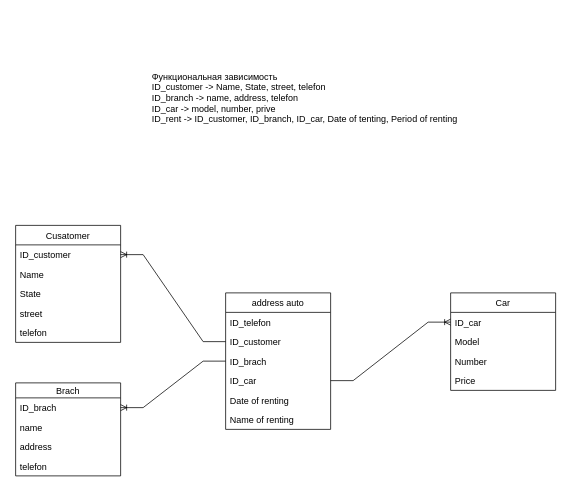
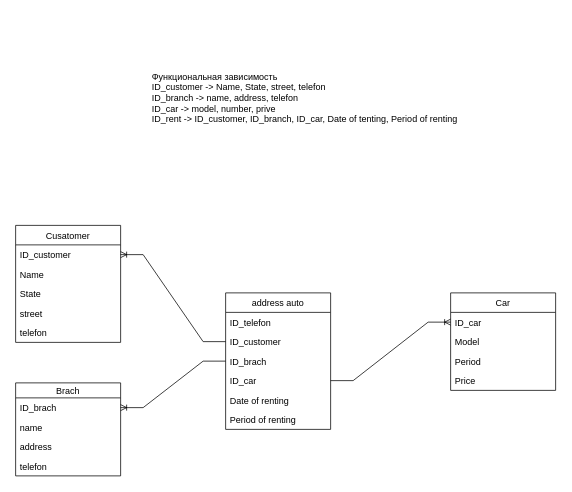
  <mxCell id="0" />
  <mxCell id="1" parent="0" />
  <mxCell id="2" value="Cusatomer" style="swimlane;fontStyle=0;childLayout=stackLayout;horizontal=1;startSize=26;fillColor=none;horizontalStack=0;resizeParent=1;resizeParentMax=0;resizeLast=0;collapsible=1;marginBottom=0;" vertex="1" parent="1"><mxGeometry x="20" y="300" width="140" height="156" as="geometry" /></mxCell>
  <mxCell id="3" value="ID_customer" style="text;strokeColor=none;fillColor=none;align=left;verticalAlign=top;spacingLeft=4;spacingRight=4;overflow=hidden;rotatable=0;points=[[0,0.5],[1,0.5]];portConstraint=eastwest;" vertex="1" parent="2"><mxGeometry y="26" width="140" height="26" as="geometry" /></mxCell>
  <mxCell id="4" value="Name" style="text;strokeColor=none;fillColor=none;align=left;verticalAlign=top;spacingLeft=4;spacingRight=4;overflow=hidden;rotatable=0;points=[[0,0.5],[1,0.5]];portConstraint=eastwest;" vertex="1" parent="2"><mxGeometry y="52" width="140" height="26" as="geometry" /></mxCell>
  <mxCell id="5" value="State" style="text;strokeColor=none;fillColor=none;align=left;verticalAlign=top;spacingLeft=4;spacingRight=4;overflow=hidden;rotatable=0;points=[[0,0.5],[1,0.5]];portConstraint=eastwest;" vertex="1" parent="2"><mxGeometry y="78" width="140" height="26" as="geometry" /></mxCell>
  <mxCell id="6" value="street" style="text;strokeColor=none;fillColor=none;align=left;verticalAlign=top;spacingLeft=4;spacingRight=4;overflow=hidden;rotatable=0;points=[[0,0.5],[1,0.5]];portConstraint=eastwest;" vertex="1" parent="2"><mxGeometry y="104" width="140" height="26" as="geometry" /></mxCell>
  <mxCell id="7" value="telefon" style="text;strokeColor=none;fillColor=none;align=left;verticalAlign=top;spacingLeft=4;spacingRight=4;overflow=hidden;rotatable=0;points=[[0,0.5],[1,0.5]];portConstraint=eastwest;" vertex="1" parent="2"><mxGeometry y="130" width="140" height="26" as="geometry" /></mxCell>
  <mxCell id="8" value="address auto" style="swimlane;fontStyle=0;childLayout=stackLayout;horizontal=1;startSize=26;fillColor=none;horizontalStack=0;resizeParent=1;resizeParentMax=0;resizeLast=0;collapsible=1;marginBottom=0;" vertex="1" parent="1"><mxGeometry x="300" y="390" width="140" height="182" as="geometry" /></mxCell>
  <mxCell id="9" value="ID_telefon" style="text;strokeColor=none;fillColor=none;align=left;verticalAlign=top;spacingLeft=4;spacingRight=4;overflow=hidden;rotatable=0;points=[[0,0.5],[1,0.5]];portConstraint=eastwest;" vertex="1" parent="8"><mxGeometry y="26" width="140" height="26" as="geometry" /></mxCell>
  <mxCell id="10" value="ID_customer" style="text;strokeColor=none;fillColor=none;align=left;verticalAlign=top;spacingLeft=4;spacingRight=4;overflow=hidden;rotatable=0;points=[[0,0.5],[1,0.5]];portConstraint=eastwest;" vertex="1" parent="8"><mxGeometry y="52" width="140" height="26" as="geometry" /></mxCell>
  <mxCell id="11" value="ID_brach" style="text;strokeColor=none;fillColor=none;align=left;verticalAlign=top;spacingLeft=4;spacingRight=4;overflow=hidden;rotatable=0;points=[[0,0.5],[1,0.5]];portConstraint=eastwest;" vertex="1" parent="8"><mxGeometry y="78" width="140" height="26" as="geometry" /></mxCell>
  <mxCell id="12" value="ID_car" style="text;strokeColor=none;fillColor=none;align=left;verticalAlign=top;spacingLeft=4;spacingRight=4;overflow=hidden;rotatable=0;points=[[0,0.5],[1,0.5]];portConstraint=eastwest;" vertex="1" parent="8"><mxGeometry y="104" width="140" height="26" as="geometry" /></mxCell>
  <mxCell id="13" value="Date of renting&#10;" style="text;strokeColor=none;fillColor=none;align=left;verticalAlign=top;spacingLeft=4;spacingRight=4;overflow=hidden;rotatable=0;points=[[0,0.5],[1,0.5]];portConstraint=eastwest;" vertex="1" parent="8"><mxGeometry y="130" width="140" height="26" as="geometry" /></mxCell>
- <mxCell id="14" value="Name of renting" style="text;strokeColor=none;fillColor=none;align=left;verticalAlign=top;spacingLeft=4;spacingRight=4;overflow=hidden;rotatable=0;points=[[0,0.5],[1,0.5]];portConstraint=eastwest;" vertex="1" parent="8"><mxGeometry y="156" width="140" height="26" as="geometry" /></mxCell>
+ <mxCell id="14" value="Period of renting" style="text;strokeColor=none;fillColor=none;align=left;verticalAlign=top;spacingLeft=4;spacingRight=4;overflow=hidden;rotatable=0;points=[[0,0.5],[1,0.5]];portConstraint=eastwest;" vertex="1" parent="8"><mxGeometry y="156" width="140" height="26" as="geometry" /></mxCell>
  <mxCell id="15" value="Brach" style="swimlane;fontStyle=0;childLayout=stackLayout;horizontal=1;startSize=20;fillColor=none;horizontalStack=0;resizeParent=1;resizeParentMax=0;resizeLast=0;collapsible=1;marginBottom=0;" vertex="1" parent="1"><mxGeometry x="20" y="510" width="140" height="124" as="geometry" /></mxCell>
  <mxCell id="16" value="ID_brach" style="text;strokeColor=none;fillColor=none;align=left;verticalAlign=top;spacingLeft=4;spacingRight=4;overflow=hidden;rotatable=0;points=[[0,0.5],[1,0.5]];portConstraint=eastwest;" vertex="1" parent="15"><mxGeometry y="20" width="140" height="26" as="geometry" /></mxCell>
  <mxCell id="17" value="name" style="text;strokeColor=none;fillColor=none;align=left;verticalAlign=top;spacingLeft=4;spacingRight=4;overflow=hidden;rotatable=0;points=[[0,0.5],[1,0.5]];portConstraint=eastwest;" vertex="1" parent="15"><mxGeometry y="46" width="140" height="26" as="geometry" /></mxCell>
  <mxCell id="18" value="address" style="text;strokeColor=none;fillColor=none;align=left;verticalAlign=top;spacingLeft=4;spacingRight=4;overflow=hidden;rotatable=0;points=[[0,0.5],[1,0.5]];portConstraint=eastwest;" vertex="1" parent="15"><mxGeometry y="72" width="140" height="26" as="geometry" /></mxCell>
  <mxCell id="19" value="telefon" style="text;strokeColor=none;fillColor=none;align=left;verticalAlign=top;spacingLeft=4;spacingRight=4;overflow=hidden;rotatable=0;points=[[0,0.5],[1,0.5]];portConstraint=eastwest;" vertex="1" parent="15"><mxGeometry y="98" width="140" height="26" as="geometry" /></mxCell>
  <mxCell id="20" value="Car" style="swimlane;fontStyle=0;childLayout=stackLayout;horizontal=1;startSize=26;fillColor=none;horizontalStack=0;resizeParent=1;resizeParentMax=0;resizeLast=0;collapsible=1;marginBottom=0;" vertex="1" parent="1"><mxGeometry x="600" y="390" width="140" height="130" as="geometry" /></mxCell>
  <mxCell id="21" value="ID_car" style="text;strokeColor=none;fillColor=none;align=left;verticalAlign=top;spacingLeft=4;spacingRight=4;overflow=hidden;rotatable=0;points=[[0,0.5],[1,0.5]];portConstraint=eastwest;" vertex="1" parent="20"><mxGeometry y="26" width="140" height="26" as="geometry" /></mxCell>
  <mxCell id="22" value="Model" style="text;strokeColor=none;fillColor=none;align=left;verticalAlign=top;spacingLeft=4;spacingRight=4;overflow=hidden;rotatable=0;points=[[0,0.5],[1,0.5]];portConstraint=eastwest;" vertex="1" parent="20"><mxGeometry y="52" width="140" height="26" as="geometry" /></mxCell>
- <mxCell id="23" value="Number" style="text;strokeColor=none;fillColor=none;align=left;verticalAlign=top;spacingLeft=4;spacingRight=4;overflow=hidden;rotatable=0;points=[[0,0.5],[1,0.5]];portConstraint=eastwest;" vertex="1" parent="20"><mxGeometry y="78" width="140" height="26" as="geometry" /></mxCell>
+ <mxCell id="23" value="Period" style="text;strokeColor=none;fillColor=none;align=left;verticalAlign=top;spacingLeft=4;spacingRight=4;overflow=hidden;rotatable=0;points=[[0,0.5],[1,0.5]];portConstraint=eastwest;" vertex="1" parent="20"><mxGeometry y="78" width="140" height="26" as="geometry" /></mxCell>
  <mxCell id="24" value="Price" style="text;strokeColor=none;fillColor=none;align=left;verticalAlign=top;spacingLeft=4;spacingRight=4;overflow=hidden;rotatable=0;points=[[0,0.5],[1,0.5]];portConstraint=eastwest;" vertex="1" parent="20"><mxGeometry y="104" width="140" height="26" as="geometry" /></mxCell>
  <mxCell id="25" value="" style="edgeStyle=entityRelationEdgeStyle;fontSize=12;html=1;endArrow=ERoneToMany;rounded=0;exitX=0;exitY=0.5;exitDx=0;exitDy=0;" edge="1" parent="1" source="10" target="3"><mxGeometry width="100" height="100" relative="1" as="geometry"><mxPoint x="290" y="320" as="sourcePoint" /><mxPoint x="390" y="250" as="targetPoint" /></mxGeometry></mxCell>
  <mxCell id="26" value="" style="edgeStyle=entityRelationEdgeStyle;fontSize=12;html=1;endArrow=ERoneToMany;rounded=0;exitX=0;exitY=0.5;exitDx=0;exitDy=0;" edge="1" parent="1" source="11" target="16"><mxGeometry width="100" height="100" relative="1" as="geometry"><mxPoint x="290" y="350" as="sourcePoint" /><mxPoint x="390" y="250" as="targetPoint" /></mxGeometry></mxCell>
  <mxCell id="27" value="" style="edgeStyle=entityRelationEdgeStyle;fontSize=12;html=1;endArrow=ERoneToMany;rounded=0;exitX=1;exitY=0.5;exitDx=0;exitDy=0;entryX=0;entryY=0.5;entryDx=0;entryDy=0;" edge="1" parent="1" source="12" target="21"><mxGeometry width="100" height="100" relative="1" as="geometry"><mxPoint x="290" y="350" as="sourcePoint" /><mxPoint x="390" y="250" as="targetPoint" /></mxGeometry></mxCell>
  <mxCell id="28" value="Функциональная зависимость&lt;br&gt;ID_customer -&amp;gt; Name, State, street, telefon&lt;br&gt;ID_branch -&amp;gt; name, address, telefon&lt;br&gt;ID_car -&amp;gt; model, number, prive&lt;br&gt;ID_rent -&amp;gt; ID_customer, ID_branch, ID_car, Date of tenting, Period of renting" style="text;html=1;strokeColor=none;fillColor=none;align=left;verticalAlign=middle;whiteSpace=wrap;rounded=0;" vertex="1" parent="1"><mxGeometry x="200" y="20" width="420" height="220" as="geometry" /></mxCell>
